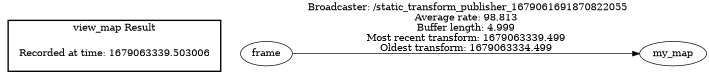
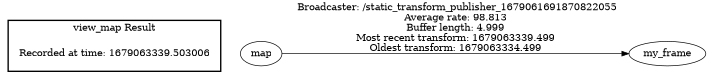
  digraph {
    rankdir=LR
    "Recorded at time: 1679063339.503006" [shape=plaintext]
-   map [label=frame]
-   my_frame [label=my_map]
+   map
+   my_frame
    subgraph cluster_1 {
      color=black
      label="view_map Result"
      style=bold
      "Recorded at time: 1679063339.503006"
    }
    "Recorded at time: 1679063339.503006" -> map [style=invis]
    map -> my_frame [label=" Broadcaster: /static_transform_publisher_1679061691870822055\nAverage rate: 98.813\nBuffer length: 4.999\nMost recent transform: 1679063339.499\nOldest transform: 1679063334.499\n"]
  }
